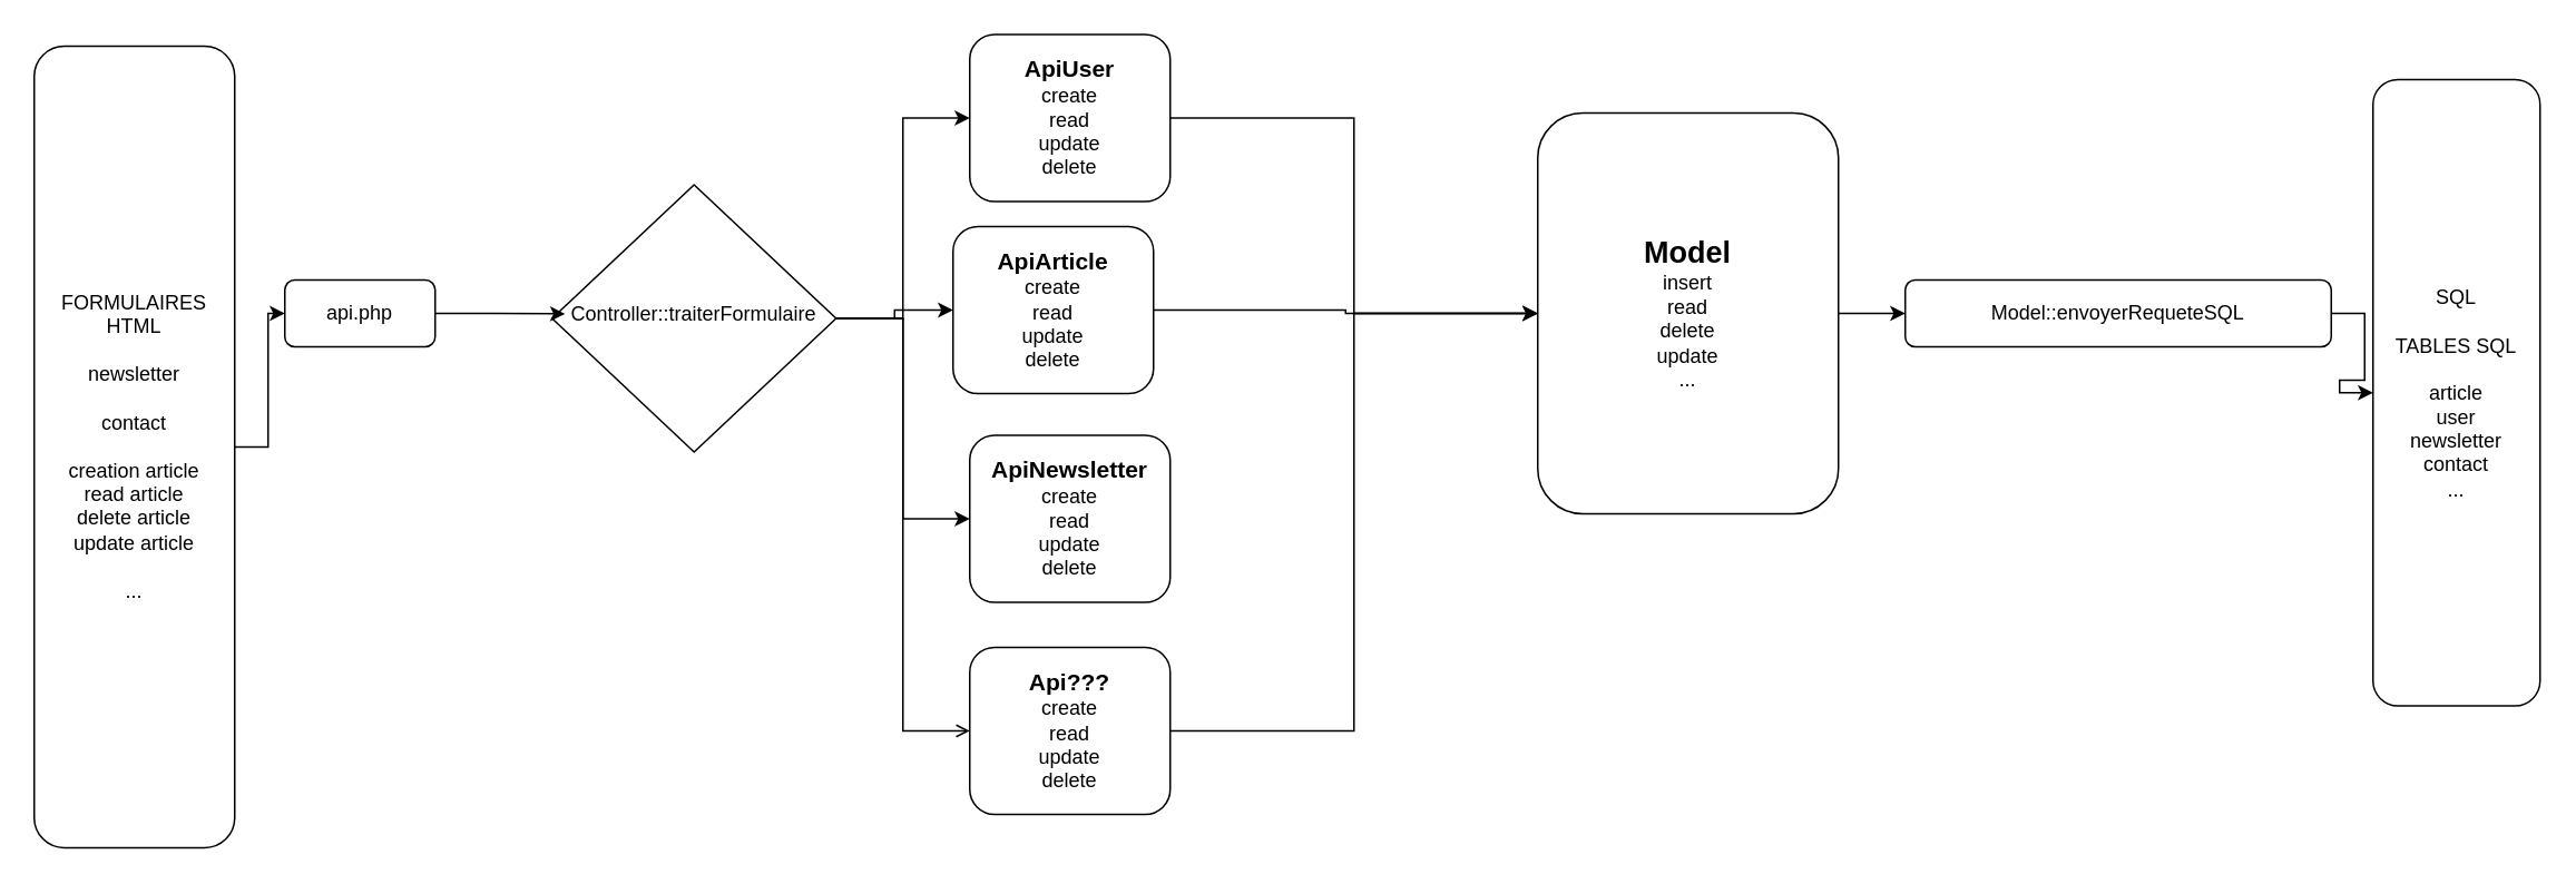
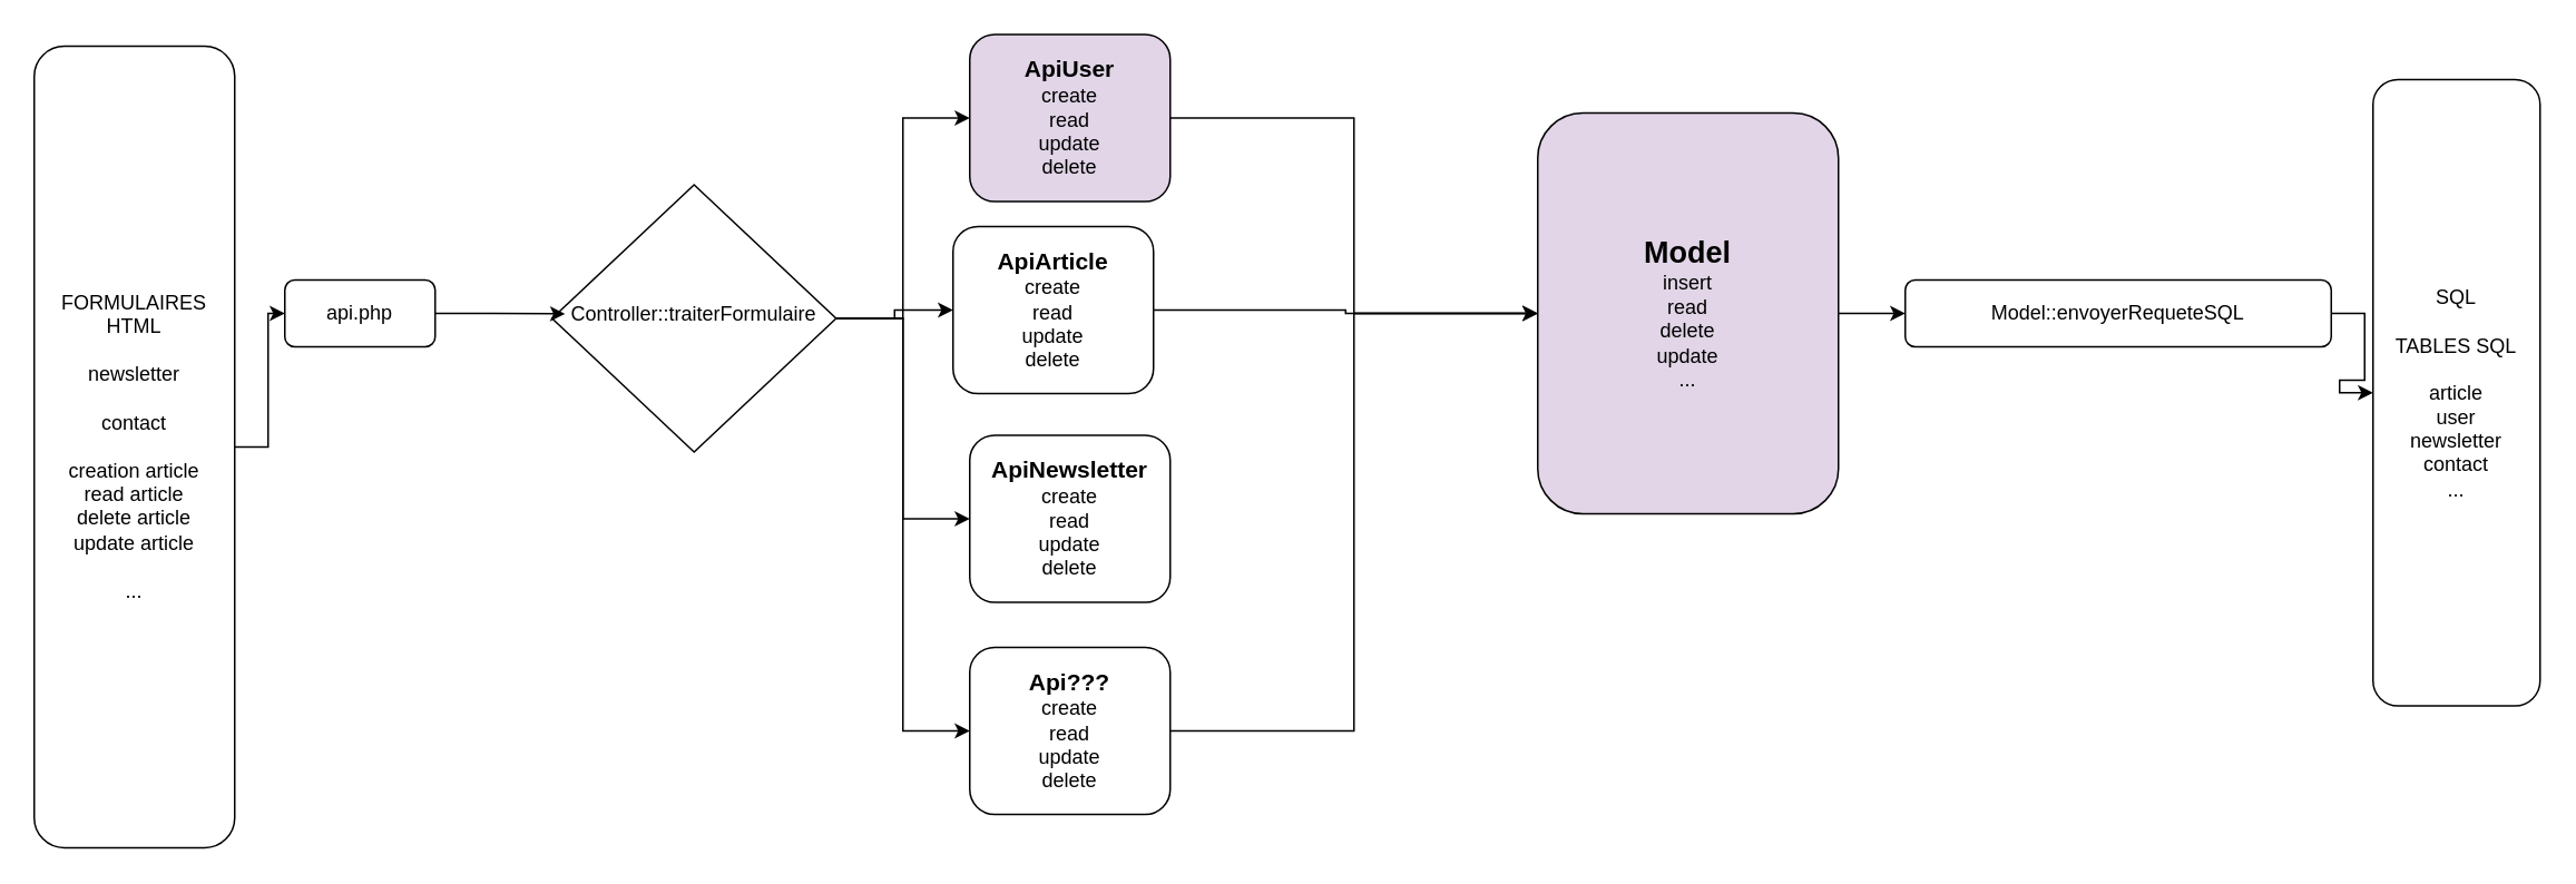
  <mxCell id="0" />
  <mxCell id="1" parent="0" />
  <mxCell id="2" style="edgeStyle=orthogonalEdgeStyle;rounded=0;orthogonalLoop=1;jettySize=auto;html=1;entryX=0;entryY=0.5;entryDx=0;entryDy=0;" edge="1" parent="1" source="3" target="10"><mxGeometry relative="1" as="geometry" /></mxCell>
- <mxCell id="3" value="&lt;b&gt;&lt;font style=&quot;font-size: 14px&quot;&gt;ApiUser&lt;br&gt;&lt;/font&gt;&lt;/b&gt;create&lt;br&gt;read&lt;br&gt;update&lt;br&gt;delete" style="rounded=1;whiteSpace=wrap;html=1;fontSize=12;glass=0;strokeWidth=1;shadow=0;" parent="1" vertex="1"><mxGeometry x="580" y="20" width="120" height="100" as="geometry" /></mxCell>
+ <mxCell id="3" value="&lt;b&gt;&lt;font style=&quot;font-size: 14px&quot;&gt;ApiUser&lt;br&gt;&lt;/font&gt;&lt;/b&gt;create&lt;br&gt;read&lt;br&gt;update&lt;br&gt;delete" style="rounded=1;whiteSpace=wrap;html=1;fontSize=12;glass=0;strokeWidth=1;shadow=0;fillColor=#e1d5e7;" parent="1" vertex="1"><mxGeometry x="580" y="20" width="120" height="100" as="geometry" /></mxCell>
  <mxCell id="4" style="edgeStyle=orthogonalEdgeStyle;rounded=0;orthogonalLoop=1;jettySize=auto;html=1;entryX=0;entryY=0.5;entryDx=0;entryDy=0;" edge="1" parent="1" source="8" target="3"><mxGeometry relative="1" as="geometry" /></mxCell>
  <mxCell id="5" style="edgeStyle=orthogonalEdgeStyle;rounded=0;orthogonalLoop=1;jettySize=auto;html=1;entryX=0;entryY=0.5;entryDx=0;entryDy=0;" edge="1" parent="1" source="8" target="17"><mxGeometry relative="1" as="geometry" /></mxCell>
  <mxCell id="6" style="edgeStyle=orthogonalEdgeStyle;rounded=0;orthogonalLoop=1;jettySize=auto;html=1;entryX=0;entryY=0.5;entryDx=0;entryDy=0;" edge="1" parent="1" source="8" target="18"><mxGeometry relative="1" as="geometry" /></mxCell>
- <mxCell id="7" style="edgeStyle=orthogonalEdgeStyle;rounded=0;orthogonalLoop=1;jettySize=auto;html=1;entryX=0;entryY=0.5;entryDx=0;entryDy=0;endArrow=open;" edge="1" parent="1" source="8" target="22"><mxGeometry relative="1" as="geometry" /></mxCell>
+ <mxCell id="7" style="edgeStyle=orthogonalEdgeStyle;rounded=0;orthogonalLoop=1;jettySize=auto;html=1;entryX=0;entryY=0.5;entryDx=0;entryDy=0;" edge="1" parent="1" source="8" target="22"><mxGeometry relative="1" as="geometry" /></mxCell>
  <mxCell id="8" value="Controller::traiterFormulaire&lt;br&gt;" style="rhombus;whiteSpace=wrap;html=1;shadow=0;fontFamily=Helvetica;fontSize=12;align=center;strokeWidth=1;spacing=6;spacingTop=-4;" parent="1" vertex="1"><mxGeometry x="330" y="110" width="170" height="160" as="geometry" /></mxCell>
  <mxCell id="9" style="edgeStyle=orthogonalEdgeStyle;rounded=0;orthogonalLoop=1;jettySize=auto;html=1;" edge="1" parent="1" source="19" target="11"><mxGeometry relative="1" as="geometry" /></mxCell>
- <mxCell id="10" value="&lt;b&gt;&lt;font style=&quot;font-size: 18px&quot;&gt;Model&lt;br&gt;&lt;/font&gt;&lt;/b&gt;insert&lt;br&gt;read&lt;br&gt;delete&lt;br&gt;update&lt;br&gt;..." style="rounded=1;whiteSpace=wrap;html=1;fontSize=12;glass=0;strokeWidth=1;shadow=0;" parent="1" vertex="1"><mxGeometry x="920" y="67" width="180" height="240" as="geometry" /></mxCell>
+ <mxCell id="10" value="&lt;b&gt;&lt;font style=&quot;font-size: 18px&quot;&gt;Model&lt;br&gt;&lt;/font&gt;&lt;/b&gt;insert&lt;br&gt;read&lt;br&gt;delete&lt;br&gt;update&lt;br&gt;..." style="rounded=1;whiteSpace=wrap;html=1;fontSize=12;glass=0;strokeWidth=1;shadow=0;fillColor=#e1d5e7;" parent="1" vertex="1"><mxGeometry x="920" y="67" width="180" height="240" as="geometry" /></mxCell>
  <mxCell id="11" value="SQL&lt;br&gt;&lt;br&gt;TABLES SQL&lt;br&gt;&lt;br&gt;article&lt;br&gt;user&lt;br&gt;newsletter&lt;br&gt;contact&lt;br&gt;..." style="rounded=1;whiteSpace=wrap;html=1;fontSize=12;glass=0;strokeWidth=1;shadow=0;" vertex="1" parent="1"><mxGeometry x="1420" y="47" width="100" height="375" as="geometry" /></mxCell>
  <mxCell id="12" style="edgeStyle=orthogonalEdgeStyle;rounded=0;orthogonalLoop=1;jettySize=auto;html=1;" edge="1" parent="1" source="13" target="15"><mxGeometry relative="1" as="geometry" /></mxCell>
  <mxCell id="13" value="FORMULAIRES&lt;br&gt;HTML&lt;br&gt;&lt;br&gt;newsletter&lt;br&gt;&lt;br&gt;contact&lt;br&gt;&lt;br&gt;creation article&lt;br&gt;read article&lt;br&gt;delete article&lt;br&gt;update article&lt;br&gt;&lt;br&gt;...&lt;br&gt;" style="rounded=1;whiteSpace=wrap;html=1;fontSize=12;glass=0;strokeWidth=1;shadow=0;" vertex="1" parent="1"><mxGeometry x="20" y="27" width="120" height="480" as="geometry" /></mxCell>
  <mxCell id="14" style="edgeStyle=orthogonalEdgeStyle;rounded=0;orthogonalLoop=1;jettySize=auto;html=1;entryX=0.046;entryY=0.483;entryDx=0;entryDy=0;entryPerimeter=0;" edge="1" parent="1" source="15" target="8"><mxGeometry relative="1" as="geometry" /></mxCell>
  <mxCell id="15" value="api.php" style="rounded=1;whiteSpace=wrap;html=1;fontSize=12;glass=0;strokeWidth=1;shadow=0;" vertex="1" parent="1"><mxGeometry x="170" y="167" width="90" height="40" as="geometry" /></mxCell>
  <mxCell id="16" style="edgeStyle=orthogonalEdgeStyle;rounded=0;orthogonalLoop=1;jettySize=auto;html=1;entryX=0;entryY=0.5;entryDx=0;entryDy=0;" edge="1" parent="1" source="17" target="10"><mxGeometry relative="1" as="geometry" /></mxCell>
  <mxCell id="17" value="&lt;b&gt;&lt;font style=&quot;font-size: 14px&quot;&gt;ApiArticle&lt;br&gt;&lt;/font&gt;&lt;/b&gt;create&lt;br&gt;read&lt;br&gt;update&lt;br&gt;delete" style="rounded=1;whiteSpace=wrap;html=1;fontSize=12;glass=0;strokeWidth=1;shadow=0;" vertex="1" parent="1"><mxGeometry x="570" y="135" width="120" height="100" as="geometry" /></mxCell>
  <mxCell id="18" value="&lt;b&gt;&lt;font style=&quot;font-size: 14px&quot;&gt;ApiNewsletter&lt;br&gt;&lt;/font&gt;&lt;/b&gt;create&lt;br&gt;read&lt;br&gt;update&lt;br&gt;delete" style="rounded=1;whiteSpace=wrap;html=1;fontSize=12;glass=0;strokeWidth=1;shadow=0;" vertex="1" parent="1"><mxGeometry x="580" y="260" width="120" height="100" as="geometry" /></mxCell>
  <mxCell id="19" value="Model::envoyerRequeteSQL" style="rounded=1;whiteSpace=wrap;html=1;fontSize=12;glass=0;strokeWidth=1;shadow=0;" vertex="1" parent="1"><mxGeometry x="1140" y="167" width="255" height="40" as="geometry" /></mxCell>
  <mxCell id="20" style="edgeStyle=orthogonalEdgeStyle;rounded=0;orthogonalLoop=1;jettySize=auto;html=1;" edge="1" parent="1" source="10" target="19"><mxGeometry relative="1" as="geometry"><mxPoint x="960" y="187" as="sourcePoint" /><mxPoint x="1420" y="187" as="targetPoint" /></mxGeometry></mxCell>
  <mxCell id="21" style="edgeStyle=orthogonalEdgeStyle;rounded=0;orthogonalLoop=1;jettySize=auto;html=1;entryX=0;entryY=0.5;entryDx=0;entryDy=0;" edge="1" parent="1" source="22" target="10"><mxGeometry relative="1" as="geometry" /></mxCell>
  <mxCell id="22" value="&lt;b&gt;&lt;font style=&quot;font-size: 14px&quot;&gt;Api???&lt;br&gt;&lt;/font&gt;&lt;/b&gt;create&lt;br&gt;read&lt;br&gt;update&lt;br&gt;delete" style="rounded=1;whiteSpace=wrap;html=1;fontSize=12;glass=0;strokeWidth=1;shadow=0;" vertex="1" parent="1"><mxGeometry x="580" y="387" width="120" height="100" as="geometry" /></mxCell>
